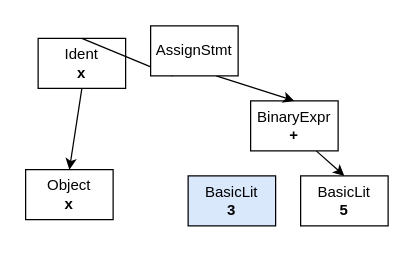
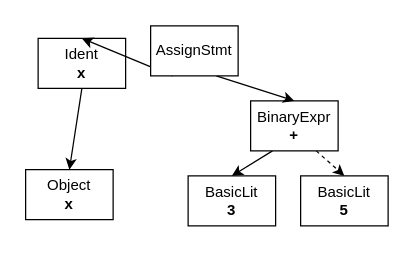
  <mxCell id="0" />
  <mxCell id="1" parent="0" />
- <mxCell id="2" value="BasicLit&lt;br&gt;&lt;b&gt;3&lt;/b&gt;" style="rounded=0;whiteSpace=wrap;html=1;fillColor=#dae8fc;" vertex="1" parent="1"><mxGeometry x="150" y="140" width="70" height="40" as="geometry" /></mxCell>
+ <mxCell id="2" value="BasicLit&lt;br&gt;&lt;b&gt;3&lt;/b&gt;" style="rounded=0;whiteSpace=wrap;html=1;" vertex="1" parent="1"><mxGeometry x="150" y="140" width="70" height="40" as="geometry" /></mxCell>
  <mxCell id="3" value="BasicLit&lt;br&gt;&lt;b&gt;5&lt;/b&gt;" style="rounded=0;whiteSpace=wrap;html=1;" vertex="1" parent="1"><mxGeometry x="240" y="140" width="70" height="40" as="geometry" /></mxCell>
- <mxCell id="5" style="edgeStyle=none;rounded=0;orthogonalLoop=1;jettySize=auto;html=1;exitX=0.75;exitY=1;exitDx=0;exitDy=0;entryX=0.5;entryY=0;entryDx=0;entryDy=0;" edge="1" parent="1" source="6" target="3"><mxGeometry relative="1" as="geometry" /></mxCell>
+ <mxCell id="4" style="rounded=0;orthogonalLoop=1;jettySize=auto;html=1;exitX=0.25;exitY=1;exitDx=0;exitDy=0;entryX=0.5;entryY=0;entryDx=0;entryDy=0;" edge="1" parent="1" source="6" target="2"><mxGeometry relative="1" as="geometry" /></mxCell>
+ <mxCell id="5" style="edgeStyle=none;rounded=0;orthogonalLoop=1;jettySize=auto;html=1;exitX=0.75;exitY=1;exitDx=0;exitDy=0;entryX=0.5;entryY=0;entryDx=0;entryDy=0;dashed=1;" edge="1" parent="1" source="6" target="3"><mxGeometry relative="1" as="geometry" /></mxCell>
  <mxCell id="6" value="BinaryExpr&lt;br&gt;&lt;b&gt;+&lt;/b&gt;" style="rounded=0;whiteSpace=wrap;html=1;" vertex="1" parent="1"><mxGeometry x="200" y="80" width="70" height="40" as="geometry" /></mxCell>
  <mxCell id="7" value="Object&lt;br&gt;&lt;b&gt;x&lt;/b&gt;" style="rounded=0;whiteSpace=wrap;html=1;" vertex="1" parent="1"><mxGeometry x="20" y="135" width="70" height="40" as="geometry" /></mxCell>
  <mxCell id="8" style="edgeStyle=none;rounded=0;orthogonalLoop=1;jettySize=auto;html=1;exitX=0.5;exitY=1;exitDx=0;exitDy=0;entryX=0.5;entryY=0;entryDx=0;entryDy=0;" edge="1" parent="1" source="9" target="7"><mxGeometry relative="1" as="geometry" /></mxCell>
  <mxCell id="9" value="Ident&lt;br&gt;&lt;b&gt;x&lt;/b&gt;" style="rounded=0;whiteSpace=wrap;html=1;" vertex="1" parent="1"><mxGeometry x="30" y="30" width="70" height="40" as="geometry" /></mxCell>
- <mxCell id="10" style="edgeStyle=none;rounded=0;orthogonalLoop=1;jettySize=auto;html=1;exitX=0.25;exitY=1;exitDx=0;exitDy=0;entryX=0.5;entryY=0;entryDx=0;entryDy=0;endArrow=none;" edge="1" parent="1" source="12" target="9"><mxGeometry relative="1" as="geometry" /></mxCell>
+ <mxCell id="10" style="edgeStyle=none;rounded=0;orthogonalLoop=1;jettySize=auto;html=1;exitX=0.25;exitY=1;exitDx=0;exitDy=0;entryX=0.5;entryY=0;entryDx=0;entryDy=0;" edge="1" parent="1" source="12" target="9"><mxGeometry relative="1" as="geometry" /></mxCell>
  <mxCell id="11" style="edgeStyle=none;rounded=0;orthogonalLoop=1;jettySize=auto;html=1;exitX=0.75;exitY=1;exitDx=0;exitDy=0;entryX=0.5;entryY=0;entryDx=0;entryDy=0;" edge="1" parent="1" source="12" target="6"><mxGeometry relative="1" as="geometry" /></mxCell>
  <mxCell id="12" value="AssignStmt" style="rounded=0;whiteSpace=wrap;html=1;" vertex="1" parent="1"><mxGeometry x="120" y="20" width="70" height="40" as="geometry" /></mxCell>
